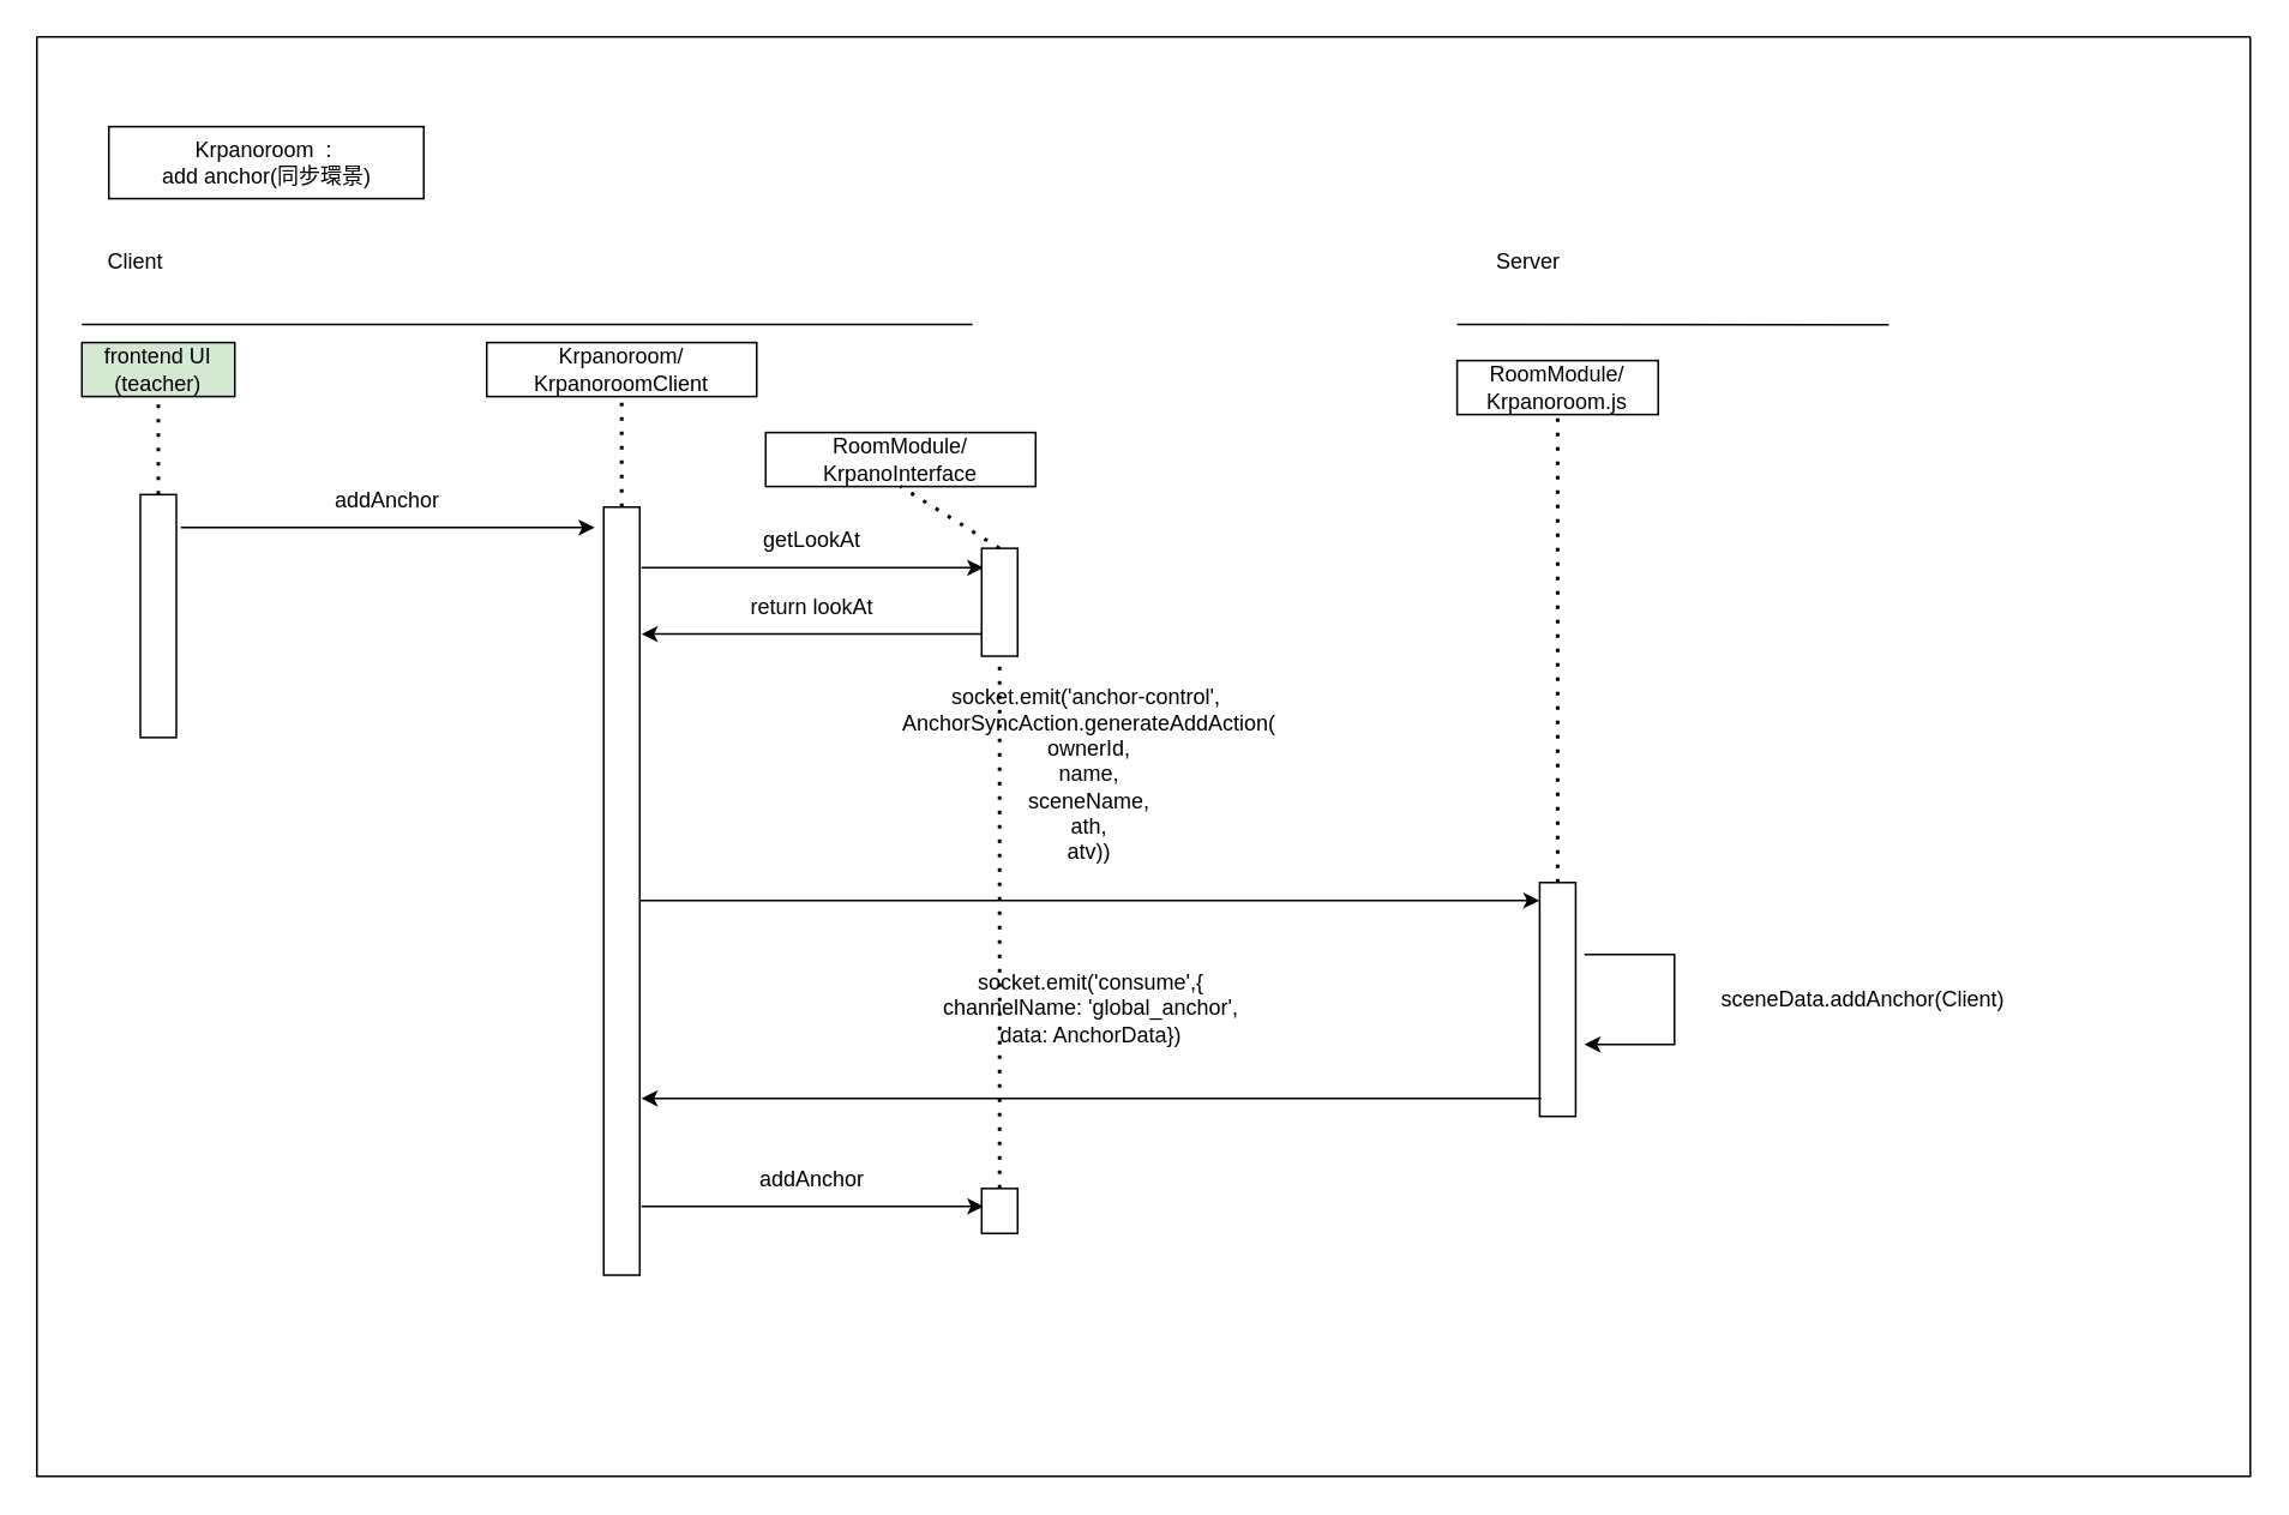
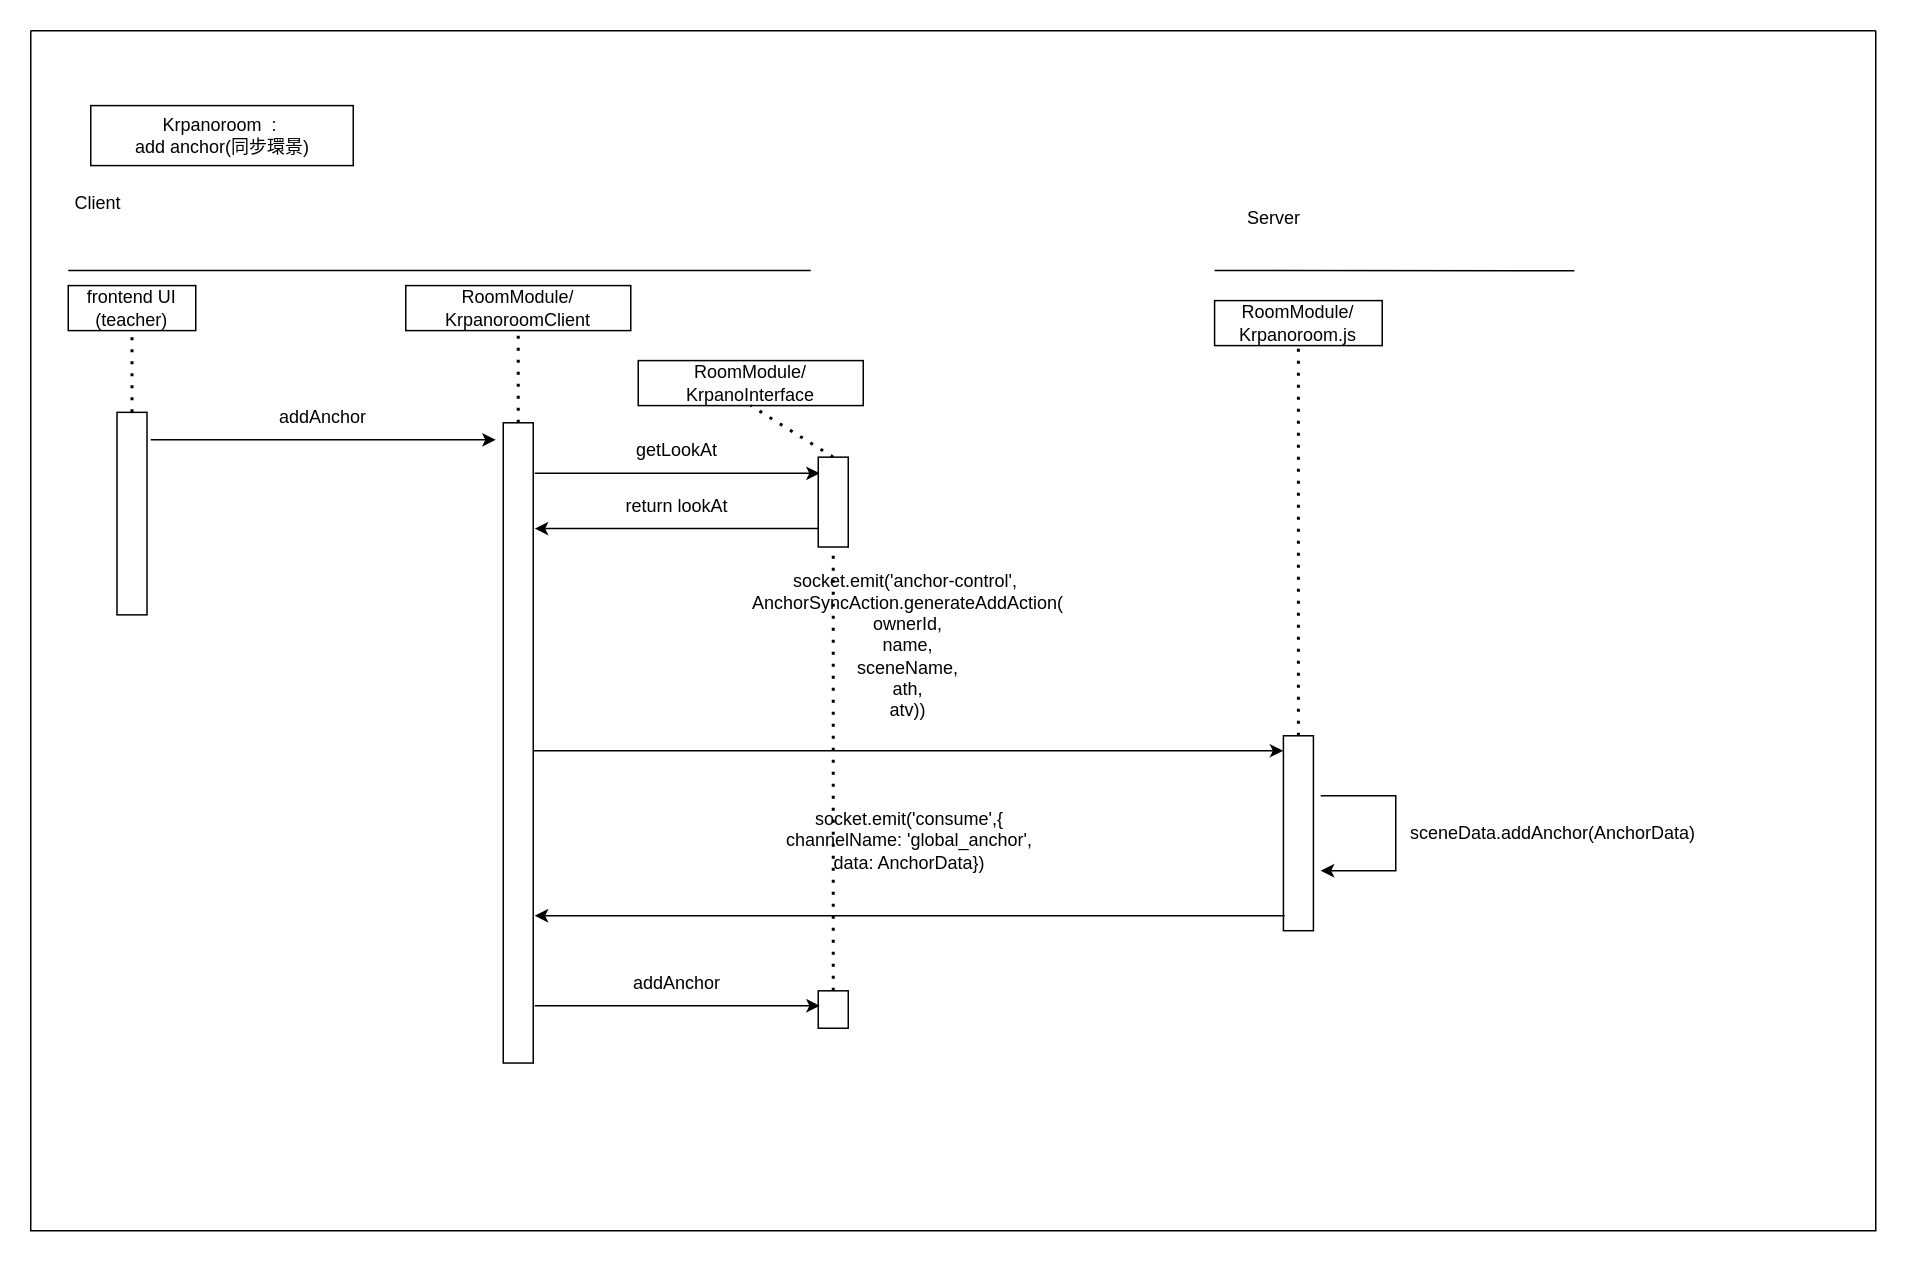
  <mxCell id="0" />
  <mxCell id="1" parent="0" />
  <mxCell id="2" value="" style="swimlane;startSize=0;fillColor=#FF5959;" parent="1" vertex="1"><mxGeometry x="20" y="20" width="1230" height="800" as="geometry"><mxRectangle x="-140" y="345" width="50" height="40" as="alternateBounds" /></mxGeometry></mxCell>
  <mxCell id="3" value="" style="rounded=0;whiteSpace=wrap;html=1;" parent="2" vertex="1"><mxGeometry x="40" y="49.9" width="175" height="40" as="geometry" /></mxCell>
  <mxCell id="4" value="" style="endArrow=none;dashed=1;html=1;dashPattern=1 3;strokeWidth=2;rounded=0;entryX=0.5;entryY=1;entryDx=0;entryDy=0;startArrow=none;" parent="2" source="13" target="19" edge="1"><mxGeometry width="50" height="50" relative="1" as="geometry"><mxPoint x="821.35" y="669.9" as="sourcePoint" /><mxPoint x="967.6" y="259.9" as="targetPoint" /></mxGeometry></mxCell>
  <mxCell id="5" value="" style="endArrow=none;html=1;rounded=0;" parent="2" edge="1"><mxGeometry width="50" height="50" relative="1" as="geometry"><mxPoint x="25" y="159.9" as="sourcePoint" /><mxPoint x="520" y="159.9" as="targetPoint" /></mxGeometry></mxCell>
  <mxCell id="6" value="" style="endArrow=none;html=1;rounded=0;" parent="2" edge="1"><mxGeometry width="50" height="50" relative="1" as="geometry"><mxPoint x="789.23" y="159.9" as="sourcePoint" /><mxPoint x="1029.1" y="160" as="targetPoint" /></mxGeometry></mxCell>
- <mxCell id="7" value="Client" style="text;strokeColor=none;align=center;fillColor=none;html=1;verticalAlign=middle;whiteSpace=wrap;rounded=0;" parent="2" vertex="1"><mxGeometry x="25" y="109.9" width="60" height="30" as="geometry" /></mxCell>
+ <mxCell id="7" value="Client" style="text;strokeColor=none;align=center;fillColor=none;html=1;verticalAlign=middle;whiteSpace=wrap;rounded=0;" parent="2" vertex="1"><mxGeometry x="15" y="99.9" width="60" height="30" as="geometry" /></mxCell>
  <mxCell id="8" value="Server" style="text;strokeColor=none;align=center;fillColor=none;html=1;verticalAlign=middle;whiteSpace=wrap;rounded=0;" parent="2" vertex="1"><mxGeometry x="799.1" y="109.9" width="60" height="30" as="geometry" /></mxCell>
  <mxCell id="9" value="Krpanoroom&amp;nbsp; :&amp;nbsp;&lt;br&gt;add anchor(同步環景)" style="text;strokeColor=none;align=center;fillColor=none;html=1;verticalAlign=middle;whiteSpace=wrap;rounded=0;" parent="2" vertex="1"><mxGeometry x="52.5" y="54.9" width="150" height="30" as="geometry" /></mxCell>
- <mxCell id="10" value="Krpanoroom/&lt;br&gt;KrpanoroomClient" style="rounded=0;whiteSpace=wrap;html=1;" parent="2" vertex="1"><mxGeometry x="250.0" y="169.9" width="150.01" height="30" as="geometry" /></mxCell>
+ <mxCell id="10" value="RoomModule/&lt;br&gt;KrpanoroomClient" style="rounded=0;whiteSpace=wrap;html=1;" parent="2" vertex="1"><mxGeometry x="250.0" y="169.9" width="150.01" height="30" as="geometry" /></mxCell>
  <mxCell id="11" value="" style="rounded=0;whiteSpace=wrap;html=1;rotation=90;" parent="2" vertex="1"><mxGeometry x="111.58" y="464.78" width="426.84" height="20" as="geometry" /></mxCell>
  <mxCell id="12" value="" style="endArrow=none;dashed=1;html=1;dashPattern=1 3;strokeWidth=2;rounded=0;entryX=0.5;entryY=1;entryDx=0;entryDy=0;startArrow=none;" parent="2" source="11" target="10" edge="1"><mxGeometry width="50" height="50" relative="1" as="geometry"><mxPoint x="138.7" y="619.9" as="sourcePoint" /><mxPoint x="138.7" y="249.9" as="targetPoint" /></mxGeometry></mxCell>
  <mxCell id="13" value="" style="rounded=0;whiteSpace=wrap;html=1;rotation=90;spacing=4;" parent="2" vertex="1"><mxGeometry x="780.13" y="525" width="129.95" height="20" as="geometry" /></mxCell>
  <mxCell id="14" value="" style="endArrow=classic;html=1;rounded=0;entryX=1;entryY=1;entryDx=0;entryDy=0;exitX=0;exitY=1;exitDx=0;exitDy=0;" parent="2" source="15" target="15" edge="1"><mxGeometry width="50" height="50" relative="1" as="geometry"><mxPoint x="31.04" y="266.74" as="sourcePoint" /><mxPoint x="470" y="310.9" as="targetPoint" /></mxGeometry></mxCell>
  <mxCell id="15" value="addAnchor" style="text;strokeColor=none;align=center;fillColor=none;html=1;verticalAlign=middle;whiteSpace=wrap;rounded=0;" parent="2" vertex="1"><mxGeometry x="80" y="242.72" width="230" height="30" as="geometry" /></mxCell>
- <mxCell id="16" value="frontend UI&lt;br&gt;(teacher)" style="rounded=0;whiteSpace=wrap;html=1;fillColor=#d5e8d4;" parent="2" vertex="1"><mxGeometry x="25" y="169.9" width="85" height="30" as="geometry" /></mxCell>
+ <mxCell id="16" value="frontend UI&lt;br&gt;(teacher)" style="rounded=0;whiteSpace=wrap;html=1;" parent="2" vertex="1"><mxGeometry x="25" y="169.9" width="85" height="30" as="geometry" /></mxCell>
  <mxCell id="17" value="" style="rounded=0;whiteSpace=wrap;html=1;rotation=90;spacing=4;" parent="2" vertex="1"><mxGeometry y="311.9" width="135" height="20" as="geometry" /></mxCell>
  <mxCell id="18" value="" style="endArrow=none;dashed=1;html=1;dashPattern=1 3;strokeWidth=2;rounded=0;entryX=0.5;entryY=1;entryDx=0;entryDy=0;exitX=0;exitY=0.5;exitDx=0;exitDy=0;" parent="2" source="17" target="16" edge="1"><mxGeometry width="50" height="50" relative="1" as="geometry"><mxPoint x="420" y="329.9" as="sourcePoint" /><mxPoint x="470" y="279.9" as="targetPoint" /></mxGeometry></mxCell>
  <mxCell id="19" value="RoomModule/&lt;br&gt;Krpanoroom.js" style="rounded=0;whiteSpace=wrap;html=1;" parent="2" vertex="1"><mxGeometry x="789.23" y="179.9" width="111.75" height="30" as="geometry" /></mxCell>
  <mxCell id="20" value="RoomModule/&lt;br&gt;KrpanoInterface" style="rounded=0;whiteSpace=wrap;html=1;" parent="2" vertex="1"><mxGeometry x="404.99" y="219.9" width="150.01" height="30" as="geometry" /></mxCell>
  <mxCell id="21" value="" style="endArrow=classic;html=1;rounded=0;exitX=0;exitY=1;exitDx=0;exitDy=0;entryX=1;entryY=1;entryDx=0;entryDy=0;" parent="2" source="22" target="22" edge="1"><mxGeometry width="50" height="50" relative="1" as="geometry"><mxPoint x="500" y="370" as="sourcePoint" /><mxPoint x="550" y="316" as="targetPoint" /></mxGeometry></mxCell>
  <mxCell id="22" value="getLookAt" style="text;strokeColor=none;align=center;fillColor=none;html=1;verticalAlign=middle;whiteSpace=wrap;rounded=0;" parent="2" vertex="1"><mxGeometry x="336" y="265.04" width="190" height="30" as="geometry" /></mxCell>
  <mxCell id="23" value="return lookAt" style="text;strokeColor=none;align=center;fillColor=none;html=1;verticalAlign=middle;whiteSpace=wrap;rounded=0;" parent="2" vertex="1"><mxGeometry x="336" y="301.9" width="190" height="30" as="geometry" /></mxCell>
  <mxCell id="24" value="" style="endArrow=classic;html=1;rounded=0;exitX=1;exitY=1;exitDx=0;exitDy=0;entryX=0;entryY=1;entryDx=0;entryDy=0;" parent="2" source="23" target="23" edge="1"><mxGeometry width="50" height="50" relative="1" as="geometry"><mxPoint x="500" y="370" as="sourcePoint" /><mxPoint x="550" y="320" as="targetPoint" /></mxGeometry></mxCell>
  <mxCell id="25" value="socket.emit('anchor-control',&amp;nbsp;&lt;br&gt;AnchorSyncAction.generateAddAction(&lt;br&gt;ownerId,&lt;br&gt;name,&lt;br&gt;sceneName,&lt;br&gt;ath,&lt;br&gt;atv))" style="text;strokeColor=none;align=center;fillColor=none;html=1;verticalAlign=middle;whiteSpace=wrap;rounded=0;" parent="2" vertex="1"><mxGeometry x="335" y="340" width="500" height="140" as="geometry" /></mxCell>
  <mxCell id="26" value="" style="endArrow=classic;html=1;rounded=0;exitX=0;exitY=1;exitDx=0;exitDy=0;entryX=1;entryY=1;entryDx=0;entryDy=0;" parent="2" source="25" target="25" edge="1"><mxGeometry width="50" height="50" relative="1" as="geometry"><mxPoint x="500" y="330" as="sourcePoint" /><mxPoint x="550" y="280" as="targetPoint" /></mxGeometry></mxCell>
  <mxCell id="27" value="socket.emit('consume',{&lt;br&gt;channelName: 'global_anchor',&lt;br&gt;data: AnchorData})" style="text;strokeColor=none;align=center;fillColor=none;html=1;verticalAlign=middle;whiteSpace=wrap;rounded=0;" parent="2" vertex="1"><mxGeometry x="336" y="490" width="500" height="100" as="geometry" /></mxCell>
  <mxCell id="28" value="" style="endArrow=classic;html=1;rounded=0;exitX=1;exitY=1;exitDx=0;exitDy=0;entryX=0;entryY=1;entryDx=0;entryDy=0;" parent="2" source="27" target="27" edge="1"><mxGeometry width="50" height="50" relative="1" as="geometry"><mxPoint x="500" y="360" as="sourcePoint" /><mxPoint x="550" y="310" as="targetPoint" /></mxGeometry></mxCell>
- <mxCell id="29" value="&amp;nbsp; &amp;nbsp; &amp;nbsp; &amp;nbsp; &amp;nbsp;sceneData.addAnchor(Client)" style="text;strokeColor=none;align=center;fillColor=none;html=1;verticalAlign=middle;whiteSpace=wrap;rounded=0;" parent="2" vertex="1"><mxGeometry x="860" y="510" width="280" height="50" as="geometry" /></mxCell>
+ <mxCell id="29" value="&amp;nbsp; &amp;nbsp; &amp;nbsp; &amp;nbsp; &amp;nbsp;sceneData.addAnchor(AnchorData)" style="text;strokeColor=none;align=center;fillColor=none;html=1;verticalAlign=middle;whiteSpace=wrap;rounded=0;" parent="2" vertex="1"><mxGeometry x="860" y="510" width="280" height="50" as="geometry" /></mxCell>
  <mxCell id="30" value="" style="endArrow=classic;html=1;rounded=0;exitX=0;exitY=0;exitDx=0;exitDy=0;entryX=0;entryY=1;entryDx=0;entryDy=0;" parent="2" source="29" target="29" edge="1"><mxGeometry width="50" height="50" relative="1" as="geometry"><mxPoint x="730" y="430" as="sourcePoint" /><mxPoint x="780" y="380" as="targetPoint" /><Array as="points"><mxPoint x="910" y="510" /><mxPoint x="910" y="560" /></Array></mxGeometry></mxCell>
  <mxCell id="31" value="" style="rounded=0;whiteSpace=wrap;html=1;rotation=90;" parent="2" vertex="1"><mxGeometry x="522.52" y="642.53" width="24.95" height="20" as="geometry" /></mxCell>
  <mxCell id="32" value="addAnchor" style="text;strokeColor=none;align=center;fillColor=none;html=1;verticalAlign=middle;whiteSpace=wrap;rounded=0;" parent="2" vertex="1"><mxGeometry x="336" y="620" width="190" height="30" as="geometry" /></mxCell>
  <mxCell id="33" value="" style="endArrow=classic;html=1;rounded=0;exitX=0;exitY=1;exitDx=0;exitDy=0;entryX=1;entryY=1;entryDx=0;entryDy=0;" parent="2" source="32" target="32" edge="1"><mxGeometry width="50" height="50" relative="1" as="geometry"><mxPoint x="460" y="510" as="sourcePoint" /><mxPoint x="510" y="460" as="targetPoint" /></mxGeometry></mxCell>
  <mxCell id="34" value="" style="endArrow=none;dashed=1;html=1;dashPattern=1 3;strokeWidth=2;rounded=0;entryX=0.5;entryY=1;entryDx=0;entryDy=0;exitX=0;exitY=0.5;exitDx=0;exitDy=0;" parent="2" source="36" target="20" edge="1"><mxGeometry width="50" height="50" relative="1" as="geometry"><mxPoint x="460" y="510" as="sourcePoint" /><mxPoint x="510" y="460" as="targetPoint" /></mxGeometry></mxCell>
  <mxCell id="35" value="" style="endArrow=none;dashed=1;html=1;dashPattern=1 3;strokeWidth=2;rounded=0;exitX=0;exitY=0.5;exitDx=0;exitDy=0;" parent="2" source="31" edge="1"><mxGeometry width="50" height="50" relative="1" as="geometry"><mxPoint x="-60" y="620" as="sourcePoint" /><mxPoint x="535" y="340" as="targetPoint" /></mxGeometry></mxCell>
  <mxCell id="36" value="" style="rounded=0;whiteSpace=wrap;html=1;rotation=90;" parent="2" vertex="1"><mxGeometry x="505.05" y="304.22" width="59.9" height="20" as="geometry" /></mxCell>
